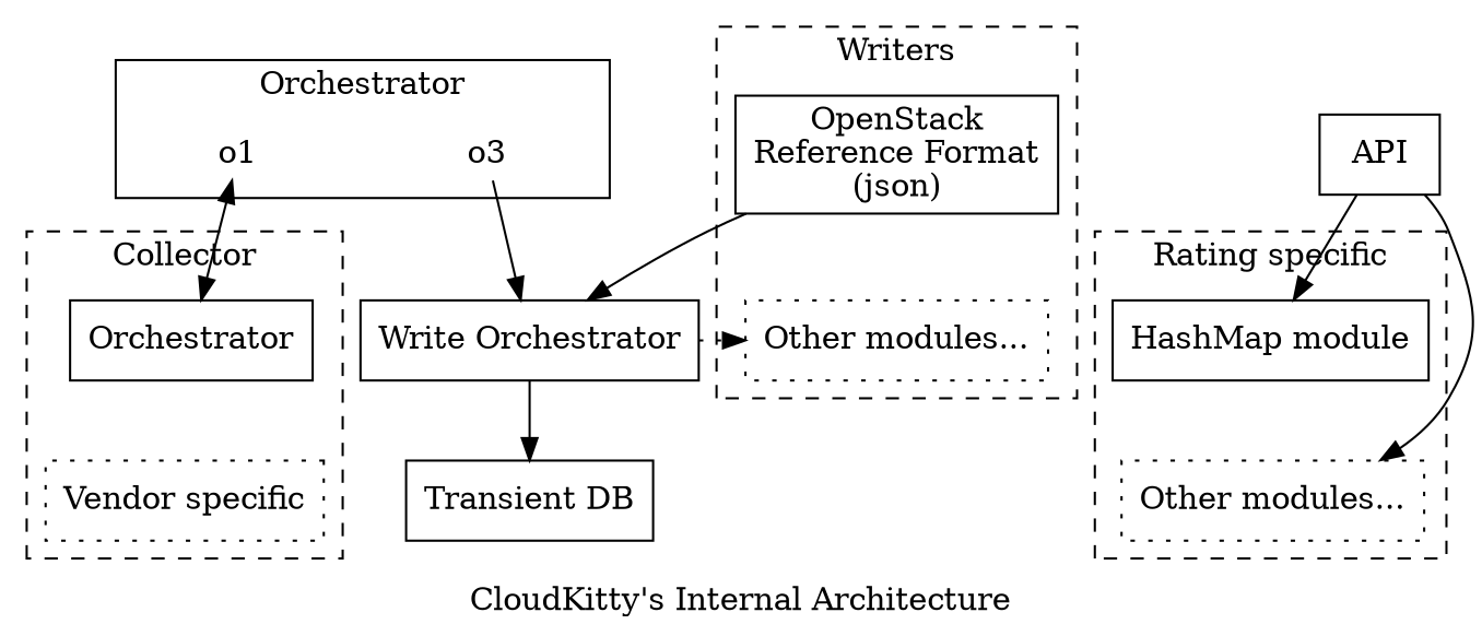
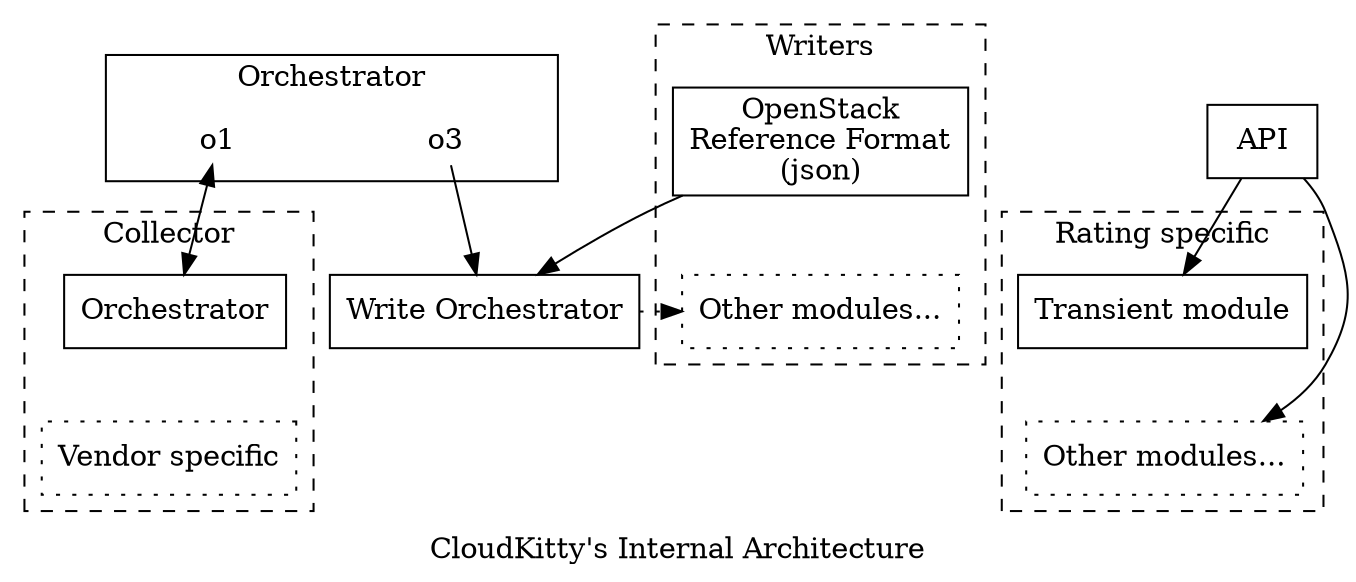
  digraph {
    compound=true
    label="CloudKitty's Internal Architecture"
    node [shape=box]
    o1 [height=0 shape=none width=1.3]
    o3 [height=0 shape=none width=1.3]
    n3 [label=Orchestrator]
    n4 [label="Vendor specific" style=dotted]
-   n5 [label="HashMap module"]
+   n5 [label="Transient module"]
    n6 [label="Other modules..." style=dotted]
    n7 [label="OpenStack\nReference Format\n(json)"]
    n8 [label="Other modules..." style=dotted]
    n9 [label="Write Orchestrator"]
    n10 [label=API]
-   n11 [label="Transient DB"]
    subgraph cluster_1 {
      label=Orchestrator
      subgraph sub_2 {
        label=Orchestrator
        rank=same
        o1
        o3
      }
    }
    subgraph cluster_3 {
      label=Collector
      style=dashed
      n3
      n4
    }
    subgraph cluster_4 {
      label="Rating specific"
      style=dashed
      n5
      n6
    }
    subgraph cluster_5 {
      label=Writers
      style=dashed
      n7
      n8
    }
    o1 -> n3 [dir=both]
    o3 -> n9
    n3 -> n4 [style=invis]
    n5 -> n6 [style=invis]
    n7 -> n8 [style=invis]
    n7 -> n9 [constraint=false]
    n9 -> n8 [constraint=false style=dotted]
-   n9 -> n11
    n10 -> n5
    n10 -> n6
  }
